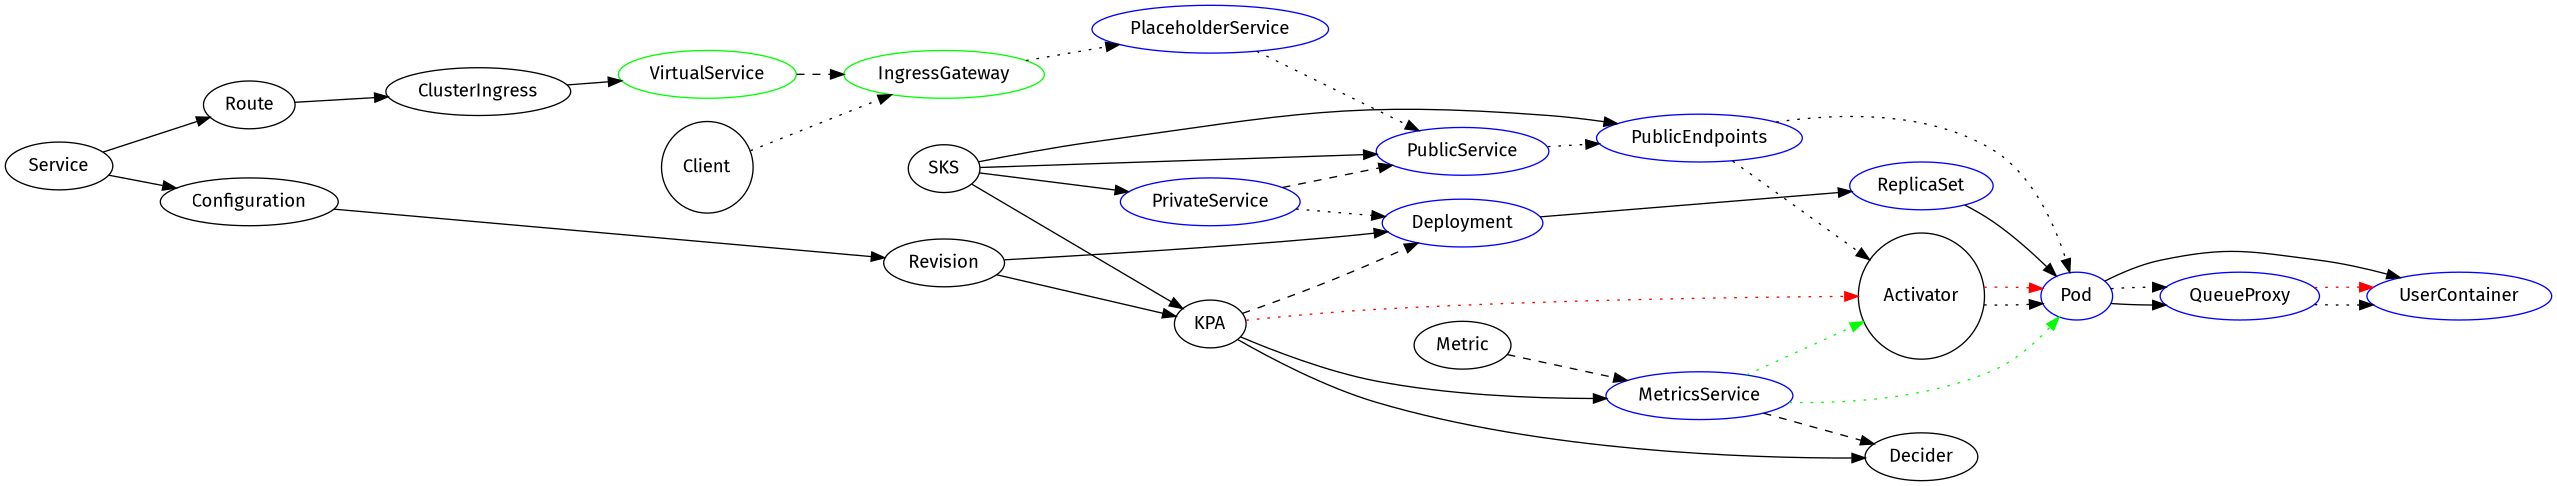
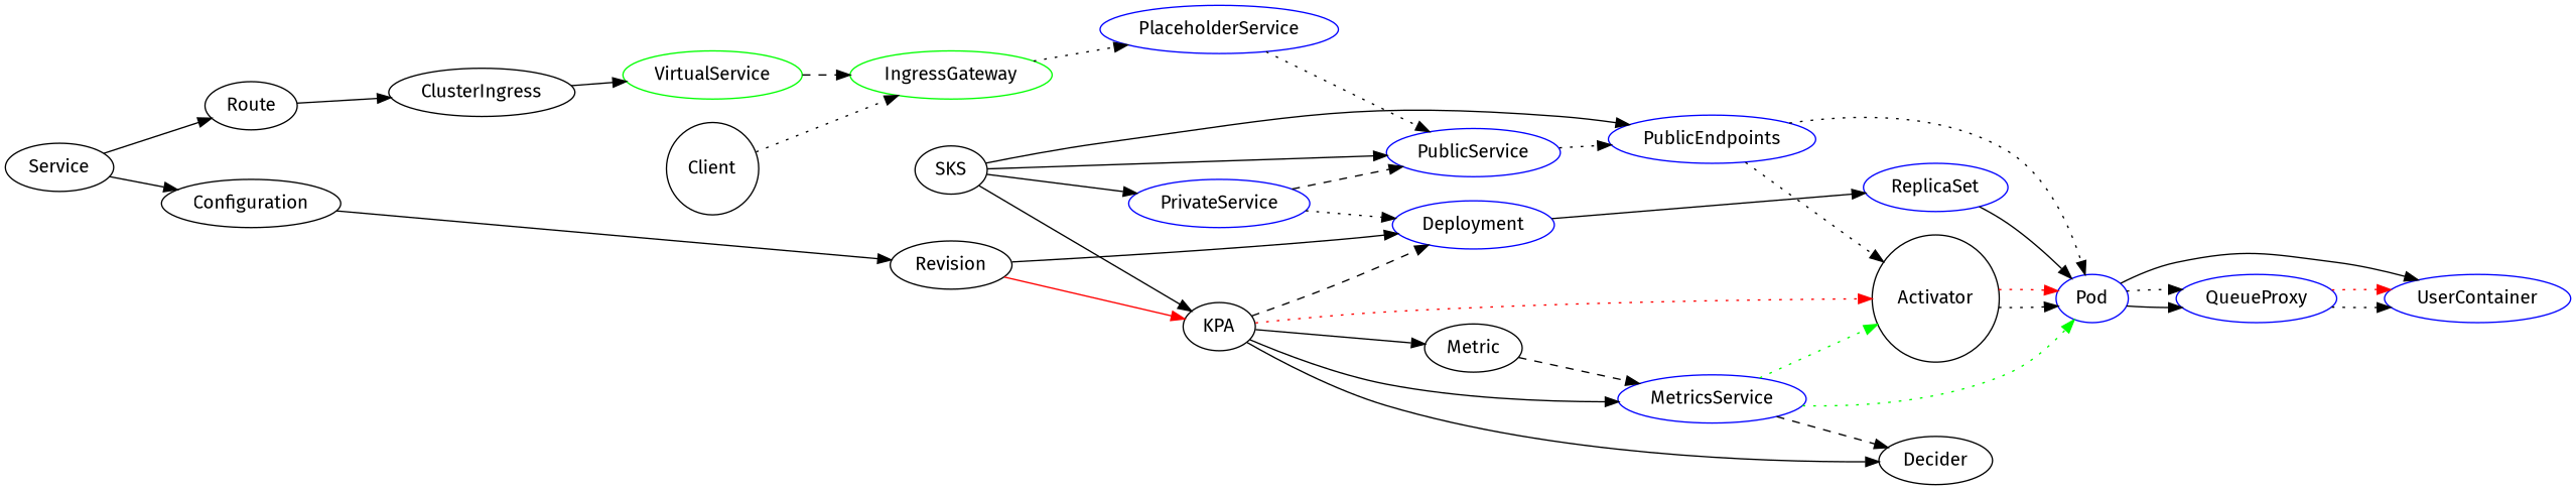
  digraph {
    fontname="Fira Sans"
    rankdir=LR
    node [fontname="Fira Sans"]
    edge [fontname="Fira Sans"]
    Service
    Configuration
    Route
    Revision
    ClusterIngress
    Deployment [color=blue]
    KPA
    VirtualService [color=green]
    PlaceholderService [color=blue]
    PublicService [color=blue]
    ReplicaSet [color=blue]
    MetricsService [color=blue]
    Metric
    Decider
    Activator [shape=circle]
    Pod [color=blue]
    SKS
    PublicEndpoints [color=blue]
    PrivateService [color=blue]
    UserContainer [color=blue]
    QueueProxy [color=blue]
    IngressGateway [color=green]
    Client [shape=circle]
    Service -> Configuration
    Service -> Route
    Configuration -> Revision
    Route -> ClusterIngress
    Revision -> Deployment
-   Revision -> KPA
+   Revision -> KPA [color=red]
    ClusterIngress -> VirtualService
    Deployment -> ReplicaSet
    KPA -> Deployment [style=dashed]
    KPA -> MetricsService
+   KPA -> Metric
    KPA -> Decider
    KPA -> Activator [color=red style=dotted]
    VirtualService -> IngressGateway [style=dashed]
    PlaceholderService -> PublicService [style=dotted]
    PublicService -> PublicEndpoints [style=dotted]
    ReplicaSet -> Pod
    MetricsService -> Decider [style=dashed]
    MetricsService -> Activator [color=green style=dotted]
    MetricsService -> Pod [color=green style=dotted]
    Metric -> MetricsService [style=dashed]
    Activator -> Pod [style=dotted]
    Activator -> Pod [color=red style=dotted]
    Pod -> UserContainer
    Pod -> QueueProxy
    Pod -> QueueProxy [style=dotted]
    SKS -> KPA
    SKS -> PublicService
    SKS -> PublicEndpoints
    SKS -> PrivateService
    PublicEndpoints -> Activator [style=dotted]
    PublicEndpoints -> Pod [style=dotted]
    PrivateService -> Deployment [style=dotted]
    PrivateService -> PublicService [style=dashed]
    QueueProxy -> UserContainer [style=dotted]
    QueueProxy -> UserContainer [color=red style=dotted]
    IngressGateway -> PlaceholderService [style=dotted]
    Client -> IngressGateway [style=dotted]
  }
